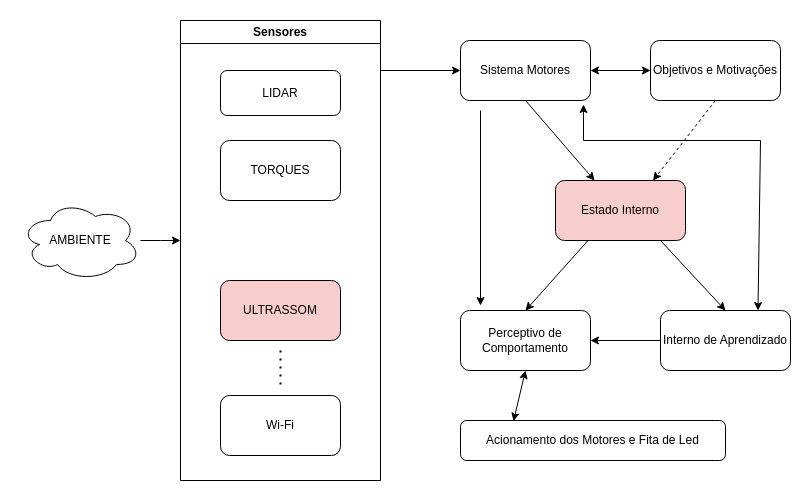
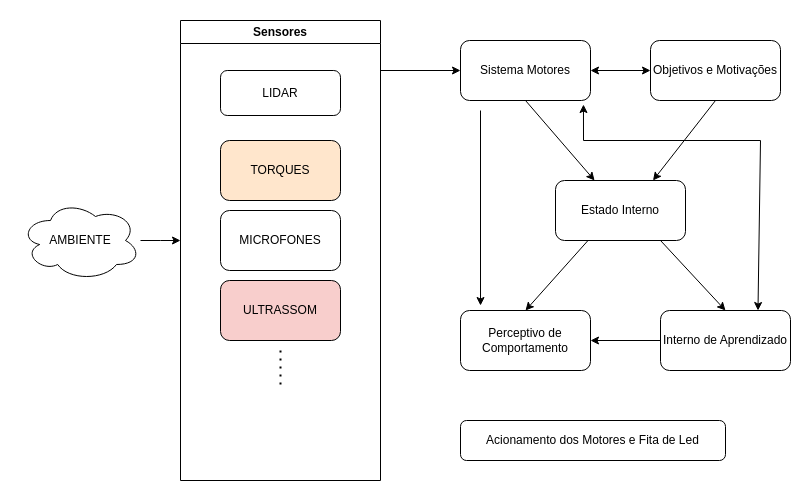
  <mxCell id="0" />
  <mxCell id="1" parent="0" />
  <mxCell id="2" style="edgeStyle=orthogonalEdgeStyle;rounded=0;orthogonalLoop=1;jettySize=auto;html=1;" edge="1" parent="1" source="3"><mxGeometry relative="1" as="geometry"><mxPoint x="180" y="240" as="targetPoint" /></mxGeometry></mxCell>
  <mxCell id="3" value="AMBIENTE" style="ellipse;shape=cloud;whiteSpace=wrap;html=1;" vertex="1" parent="1"><mxGeometry y="200" width="120" height="80" as="geometry" x="20" /></mxCell>
  <mxCell id="4" value="Sensores" style="swimlane;whiteSpace=wrap;html=1;" vertex="1" parent="1"><mxGeometry x="180" y="20" width="200" height="460" as="geometry" /></mxCell>
  <mxCell id="5" value="LIDAR" style="rounded=1;whiteSpace=wrap;html=1;" vertex="1" parent="4"><mxGeometry x="40" y="50" width="120" height="45" as="geometry" /></mxCell>
- <mxCell id="6" value="TORQUES" style="rounded=1;whiteSpace=wrap;html=1;" vertex="1" parent="4"><mxGeometry x="40" y="120" width="120" height="60" as="geometry" /></mxCell>
+ <mxCell id="6" value="TORQUES" style="rounded=1;whiteSpace=wrap;html=1;fillColor=#ffe6cc;" vertex="1" parent="4"><mxGeometry x="40" y="120" width="120" height="60" as="geometry" /></mxCell>
+ <mxCell id="7" value="MICROFONES" style="rounded=1;whiteSpace=wrap;html=1;" vertex="1" parent="4"><mxGeometry x="40" y="190" width="120" height="60" as="geometry" /></mxCell>
  <mxCell id="8" value="ULTRASSOM" style="rounded=1;whiteSpace=wrap;html=1;fillColor=#f8cecc;" vertex="1" parent="4"><mxGeometry x="40" y="260" width="120" height="60" as="geometry" /></mxCell>
  <mxCell id="9" value="" style="endArrow=none;dashed=1;html=1;dashPattern=1 3;strokeWidth=2;rounded=0;" edge="1" parent="4"><mxGeometry width="50" height="50" relative="1" as="geometry"><mxPoint x="100" y="330" as="sourcePoint" /><mxPoint x="100" y="370" as="targetPoint" /></mxGeometry></mxCell>
- <mxCell id="10" value="Wi-Fi" style="rounded=1;whiteSpace=wrap;html=1;" vertex="1" parent="4"><mxGeometry x="40" y="375" width="120" height="60" as="geometry" /></mxCell>
- <mxCell id="11" value="Estado Interno" style="rounded=1;whiteSpace=wrap;html=1;fillColor=#f8cecc;" vertex="1" parent="1"><mxGeometry x="555" y="180" width="130" height="60" as="geometry" /></mxCell>
+ <mxCell id="11" value="Estado Interno" style="rounded=1;whiteSpace=wrap;html=1;" vertex="1" parent="1"><mxGeometry x="555" y="180" width="130" height="60" as="geometry" /></mxCell>
  <mxCell id="12" value="Perceptivo de Comportamento" style="rounded=1;whiteSpace=wrap;html=1;" vertex="1" parent="1"><mxGeometry x="460" y="310" width="130" height="60" as="geometry" /></mxCell>
  <mxCell id="13" value="Interno de Aprendizado" style="rounded=1;whiteSpace=wrap;html=1;" vertex="1" parent="1"><mxGeometry x="660" y="310" width="130" height="60" as="geometry" /></mxCell>
  <mxCell id="14" value="" style="endArrow=classic;html=1;rounded=0;exitX=0;exitY=0.5;exitDx=0;exitDy=0;entryX=1;entryY=0.5;entryDx=0;entryDy=0;" edge="1" parent="1" source="13" target="12"><mxGeometry width="50" height="50" relative="1" as="geometry"><mxPoint x="410" y="250" as="sourcePoint" /><mxPoint x="460" y="200" as="targetPoint" /></mxGeometry></mxCell>
  <mxCell id="15" value="" style="endArrow=classic;html=1;rounded=0;exitX=0.25;exitY=1;exitDx=0;exitDy=0;entryX=0.5;entryY=0;entryDx=0;entryDy=0;" edge="1" parent="1" source="11" target="12"><mxGeometry width="50" height="50" relative="1" as="geometry"><mxPoint x="410" y="250" as="sourcePoint" /><mxPoint x="440" y="460" as="targetPoint" /></mxGeometry></mxCell>
  <mxCell id="16" value="" style="endArrow=classic;html=1;rounded=0;entryX=0.5;entryY=0;entryDx=0;entryDy=0;" edge="1" parent="1" target="13"><mxGeometry width="50" height="50" relative="1" as="geometry"><mxPoint x="660" y="240" as="sourcePoint" /><mxPoint x="586.5" y="280" as="targetPoint" /></mxGeometry></mxCell>
  <mxCell id="17" value="Acionamento dos Motores e Fita de Led" style="rounded=1;whiteSpace=wrap;html=1;" vertex="1" parent="1"><mxGeometry x="460" y="420" width="265" height="40" as="geometry" /></mxCell>
- <mxCell id="18" value="" style="endArrow=classic;startArrow=classic;html=1;rounded=0;entryX=0.5;entryY=1;entryDx=0;entryDy=0;exitX=0.2;exitY=0.017;exitDx=0;exitDy=0;exitPerimeter=0;" edge="1" parent="1" source="17" target="12"><mxGeometry width="50" height="50" relative="1" as="geometry"><mxPoint x="743.96" y="281.98" as="sourcePoint" /><mxPoint x="743.84" y="130" as="targetPoint" /></mxGeometry></mxCell>
  <mxCell id="19" value="Sistema Motores" style="rounded=1;whiteSpace=wrap;html=1;" vertex="1" parent="1"><mxGeometry x="460" y="40" width="130" height="60" as="geometry" /></mxCell>
  <mxCell id="20" value="Objetivos e Motivações" style="rounded=1;whiteSpace=wrap;html=1;" vertex="1" parent="1"><mxGeometry x="650" y="40" width="130" height="60" as="geometry" /></mxCell>
  <mxCell id="21" style="rounded=0;orthogonalLoop=1;jettySize=auto;html=1;entryX=0;entryY=0.5;entryDx=0;entryDy=0;" edge="1" parent="1" target="19"><mxGeometry relative="1" as="geometry"><mxPoint x="190" y="250" as="targetPoint" /><mxPoint x="380" y="70" as="sourcePoint" /></mxGeometry></mxCell>
  <mxCell id="22" value="" style="endArrow=classic;startArrow=classic;html=1;rounded=0;entryX=0;entryY=0.5;entryDx=0;entryDy=0;exitX=1;exitY=0.5;exitDx=0;exitDy=0;" edge="1" parent="1" source="19" target="20"><mxGeometry width="50" height="50" relative="1" as="geometry"><mxPoint x="410" y="280" as="sourcePoint" /><mxPoint x="460" y="230" as="targetPoint" /></mxGeometry></mxCell>
  <mxCell id="23" value="" style="endArrow=classic;html=1;rounded=0;" edge="1" parent="1" target="11"><mxGeometry width="50" height="50" relative="1" as="geometry"><mxPoint x="525" y="100" as="sourcePoint" /><mxPoint x="460" y="170" as="targetPoint" /></mxGeometry></mxCell>
- <mxCell id="24" value="" style="endArrow=classic;html=1;rounded=0;exitX=0.5;exitY=1;exitDx=0;exitDy=0;entryX=0.75;entryY=0;entryDx=0;entryDy=0;dashed=1;" edge="1" parent="1" source="20" target="11"><mxGeometry width="50" height="50" relative="1" as="geometry"><mxPoint x="535" y="110" as="sourcePoint" /><mxPoint x="601.667" y="170" as="targetPoint" /></mxGeometry></mxCell>
+ <mxCell id="24" value="" style="endArrow=classic;html=1;rounded=0;exitX=0.5;exitY=1;exitDx=0;exitDy=0;entryX=0.75;entryY=0;entryDx=0;entryDy=0;" edge="1" parent="1" source="20" target="11"><mxGeometry width="50" height="50" relative="1" as="geometry"><mxPoint x="535" y="110" as="sourcePoint" /><mxPoint x="601.667" y="170" as="targetPoint" /></mxGeometry></mxCell>
  <mxCell id="25" value="" style="endArrow=classic;html=1;rounded=0;entryX=0.154;entryY=-0.083;entryDx=0;entryDy=0;entryPerimeter=0;" edge="1" parent="1" target="12"><mxGeometry width="50" height="50" relative="1" as="geometry"><mxPoint x="480" y="110" as="sourcePoint" /><mxPoint x="460" y="230" as="targetPoint" /></mxGeometry></mxCell>
  <mxCell id="26" value="" style="endArrow=classic;startArrow=classic;html=1;rounded=0;entryX=0.946;entryY=1.067;entryDx=0;entryDy=0;entryPerimeter=0;exitX=0.75;exitY=0;exitDx=0;exitDy=0;" edge="1" parent="1" source="13" target="19"><mxGeometry width="50" height="50" relative="1" as="geometry"><mxPoint x="760" y="300" as="sourcePoint" /><mxPoint x="460" y="230" as="targetPoint" /><Array as="points"><mxPoint x="760" y="140" /><mxPoint x="583" y="140" /></Array></mxGeometry></mxCell>
